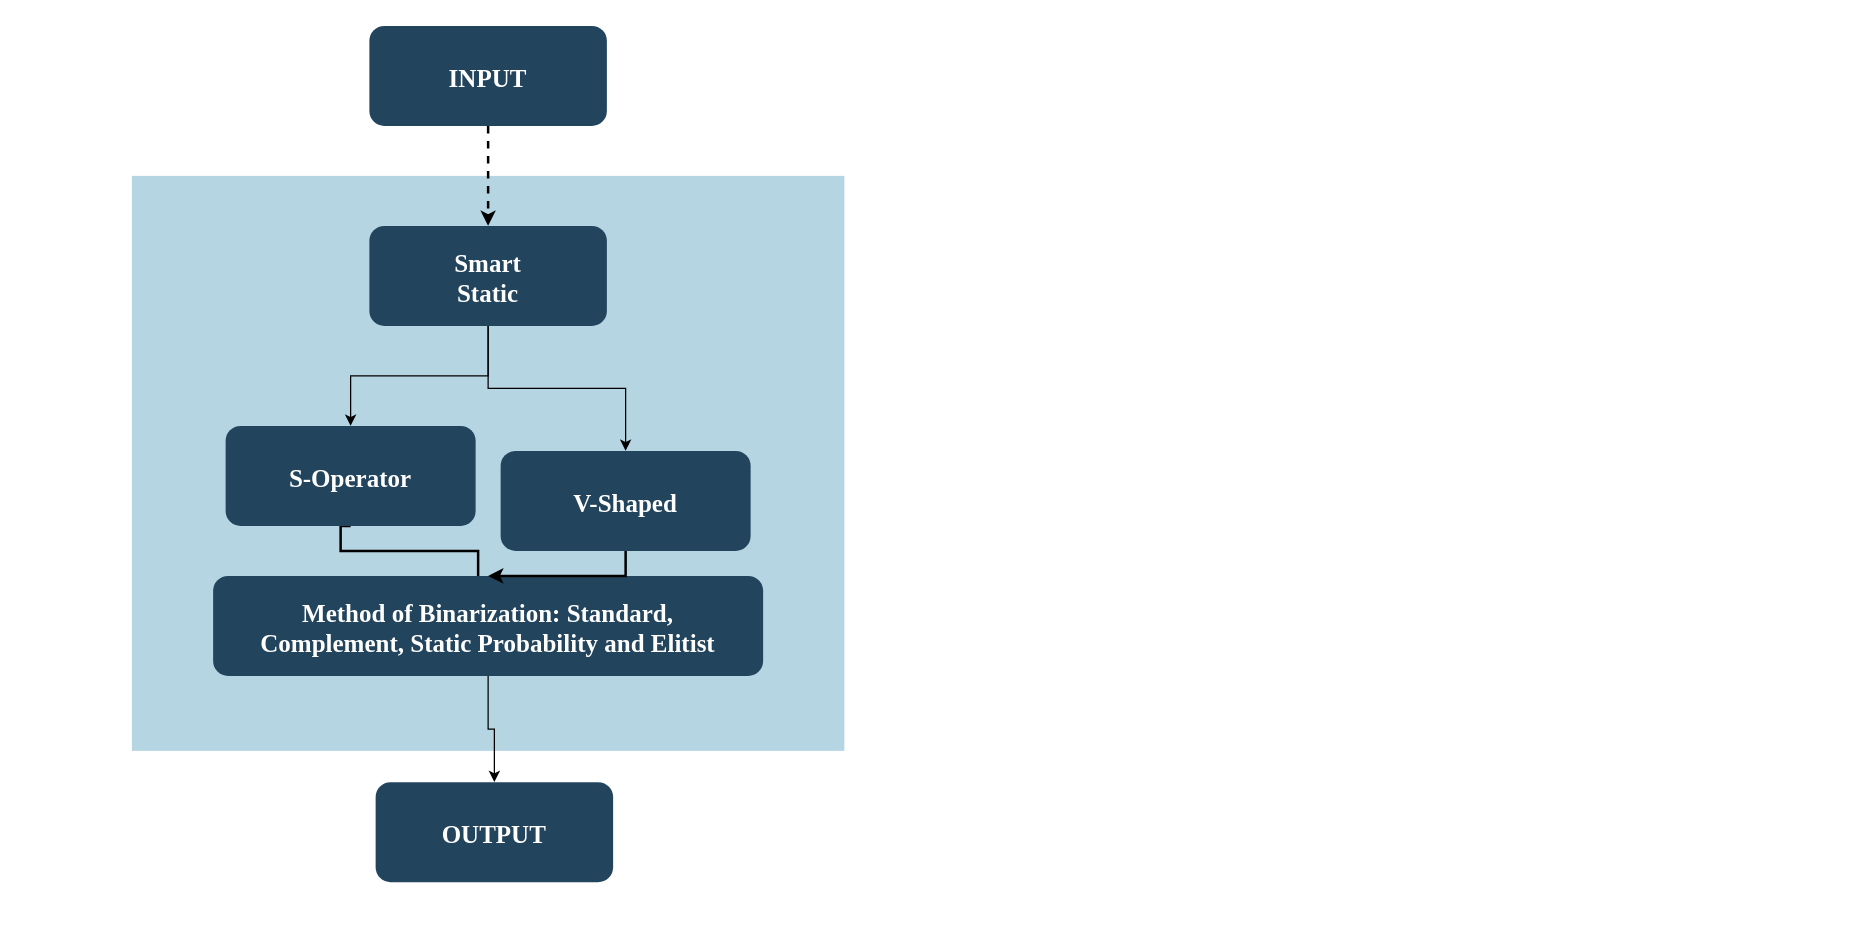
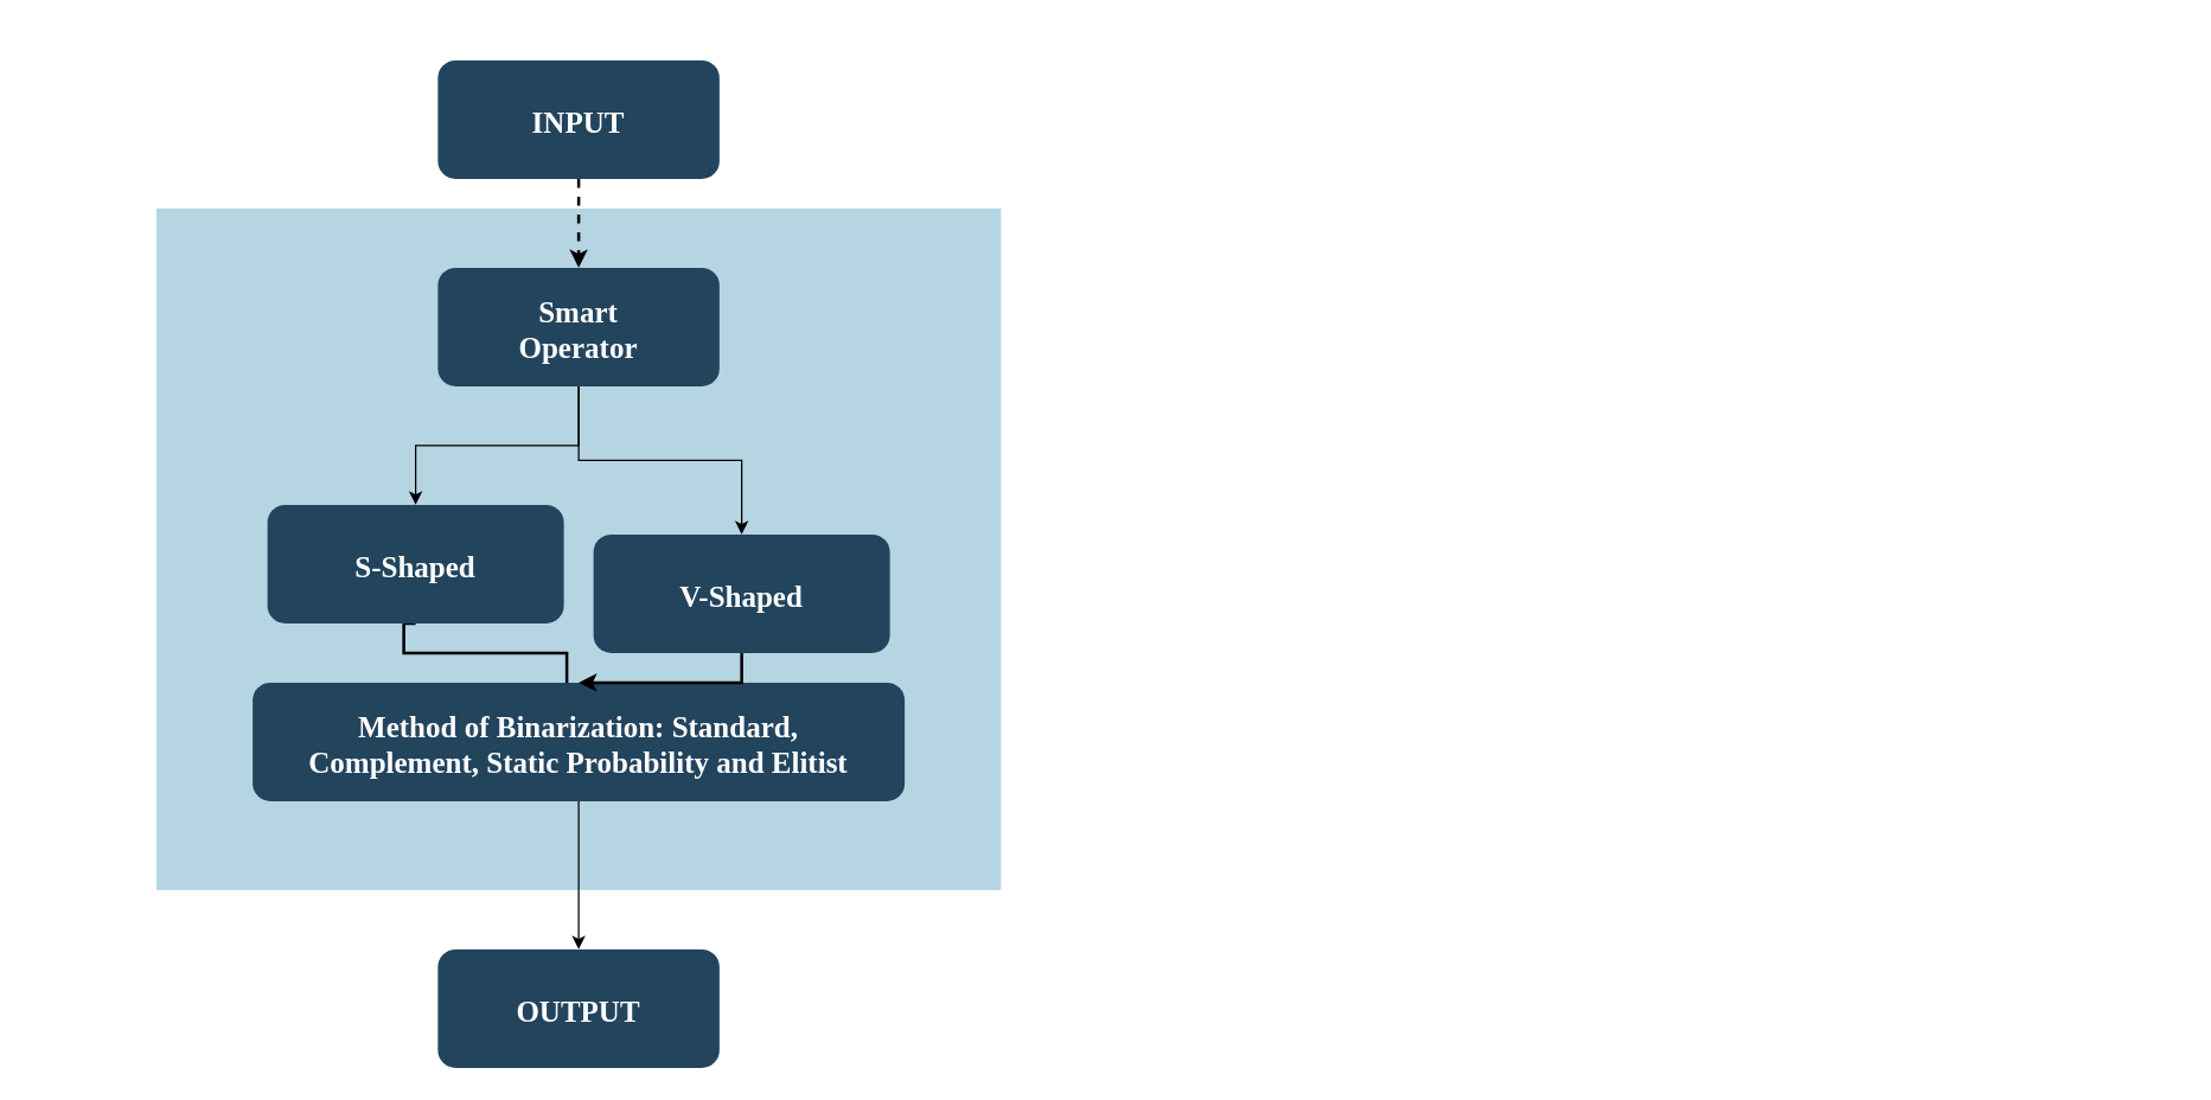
  <mxCell id="0" />
  <mxCell id="1" parent="0" />
  <mxCell id="2" value="" style="group" parent="1" vertex="1" connectable="0"><mxGeometry x="20" y="20" width="1450" height="700" as="geometry" /></mxCell>
  <mxCell id="3" value="" style="fillColor=#10739E;strokeColor=none;opacity=30;" parent="2" vertex="1"><mxGeometry x="85" y="120" width="570" height="460" as="geometry" /></mxCell>
  <mxCell id="4" style="edgeStyle=orthogonalEdgeStyle;rounded=0;orthogonalLoop=1;jettySize=auto;html=1;" edge="1" parent="2" source="6" target="7"><mxGeometry relative="1" as="geometry" /></mxCell>
  <mxCell id="5" style="edgeStyle=orthogonalEdgeStyle;rounded=0;orthogonalLoop=1;jettySize=auto;html=1;" edge="1" parent="2" source="6" target="9"><mxGeometry relative="1" as="geometry" /></mxCell>
- <mxCell id="6" value="Smart &#10;Static" style="rounded=1;fillColor=#23445D;gradientColor=none;strokeColor=none;fontColor=#FFFFFF;fontStyle=1;fontFamily=Tahoma;fontSize=20;" parent="2" vertex="1"><mxGeometry x="275" y="160" width="190" height="80" as="geometry" /></mxCell>
+ <mxCell id="6" value="Smart &#10;Operator" style="rounded=1;fillColor=#23445D;gradientColor=none;strokeColor=none;fontColor=#FFFFFF;fontStyle=1;fontFamily=Tahoma;fontSize=20;" parent="2" vertex="1"><mxGeometry x="275" y="160" width="190" height="80" as="geometry" /></mxCell>
  <mxCell id="7" value="V-Shaped" style="rounded=1;fillColor=#23445D;gradientColor=none;strokeColor=none;fontColor=#FFFFFF;fontStyle=1;fontFamily=Tahoma;fontSize=20;" parent="2" vertex="1"><mxGeometry x="380" y="340" width="200" height="80" as="geometry" /></mxCell>
  <mxCell id="8" style="edgeStyle=orthogonalEdgeStyle;rounded=0;orthogonalLoop=1;jettySize=auto;html=1;exitX=0.5;exitY=1;exitDx=0;exitDy=0;strokeWidth=2;" parent="2" source="9" edge="1"><mxGeometry relative="1" as="geometry"><mxPoint x="362" y="460" as="targetPoint" /><Array as="points"><mxPoint x="252" y="420" /><mxPoint x="362" y="420" /></Array></mxGeometry></mxCell>
- <mxCell id="9" value="S-Operator" style="rounded=1;fillColor=#23445D;gradientColor=none;strokeColor=none;fontColor=#FFFFFF;fontStyle=1;fontFamily=Tahoma;fontSize=20;" parent="2" vertex="1"><mxGeometry x="160" y="320" width="200" height="80" as="geometry" /></mxCell>
+ <mxCell id="9" value="S-Shaped" style="rounded=1;fillColor=#23445D;gradientColor=none;strokeColor=none;fontColor=#FFFFFF;fontStyle=1;fontFamily=Tahoma;fontSize=20;" parent="2" vertex="1"><mxGeometry x="160" y="320" width="200" height="80" as="geometry" /></mxCell>
  <mxCell id="10" style="edgeStyle=orthogonalEdgeStyle;rounded=0;orthogonalLoop=1;jettySize=auto;html=1;exitX=0.5;exitY=1;exitDx=0;exitDy=0;strokeWidth=2;dashed=1;" parent="2" source="11" target="6" edge="1"><mxGeometry relative="1" as="geometry" /></mxCell>
- <mxCell id="11" value="INPUT" style="rounded=1;fillColor=#23445D;gradientColor=none;strokeColor=none;fontColor=#FFFFFF;fontStyle=1;fontFamily=Tahoma;fontSize=20;" parent="2" vertex="1"><mxGeometry x="275" width="190" height="80" as="geometry" /></mxCell>
+ <mxCell id="11" value="INPUT" style="rounded=1;fillColor=#23445D;gradientColor=none;strokeColor=none;fontColor=#FFFFFF;fontStyle=1;fontFamily=Tahoma;fontSize=20;" parent="2" vertex="1"><mxGeometry x="275" y="20" width="190" height="80" as="geometry" /></mxCell>
  <mxCell id="12" style="edgeStyle=orthogonalEdgeStyle;rounded=0;orthogonalLoop=1;jettySize=auto;html=1;entryX=0.5;entryY=0;entryDx=0;entryDy=0;" edge="1" parent="2" source="13" target="15"><mxGeometry relative="1" as="geometry" /></mxCell>
  <mxCell id="13" value="Method of Binarization: Standard, &#10;Complement, Static Probability and Elitist" style="rounded=1;fillColor=#23445D;gradientColor=none;strokeColor=none;fontColor=#FFFFFF;fontStyle=1;fontFamily=Tahoma;fontSize=20;" parent="2" vertex="1"><mxGeometry x="150" y="440" width="440" height="80" as="geometry" /></mxCell>
  <mxCell id="14" style="edgeStyle=orthogonalEdgeStyle;rounded=0;orthogonalLoop=1;jettySize=auto;html=1;exitX=0.5;exitY=1;exitDx=0;exitDy=0;strokeWidth=2;" parent="2" source="7" target="13" edge="1"><mxGeometry relative="1" as="geometry" /></mxCell>
- <mxCell id="15" value="OUTPUT" style="rounded=1;fillColor=#23445D;gradientColor=none;strokeColor=none;fontColor=#FFFFFF;fontStyle=1;fontFamily=Tahoma;fontSize=20;" parent="2" vertex="1"><mxGeometry x="280" y="605" width="190" height="80" as="geometry" /></mxCell>
+ <mxCell id="15" value="OUTPUT" style="rounded=1;fillColor=#23445D;gradientColor=none;strokeColor=none;fontColor=#FFFFFF;fontStyle=1;fontFamily=Tahoma;fontSize=20;" parent="2" vertex="1"><mxGeometry x="275" y="620" width="190" height="80" as="geometry" /></mxCell>
